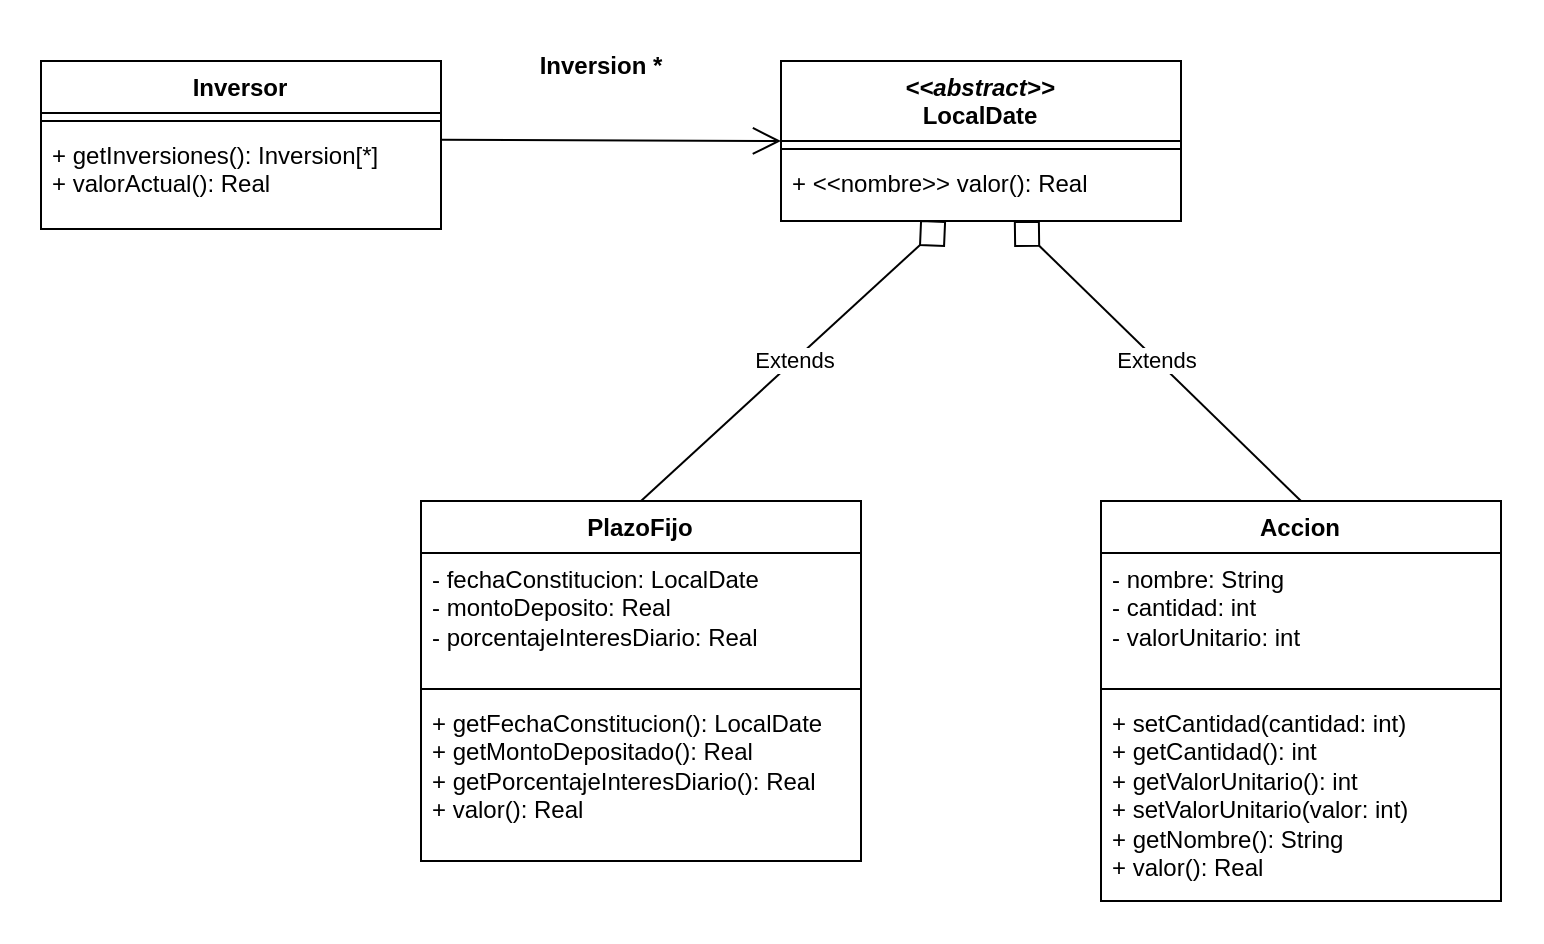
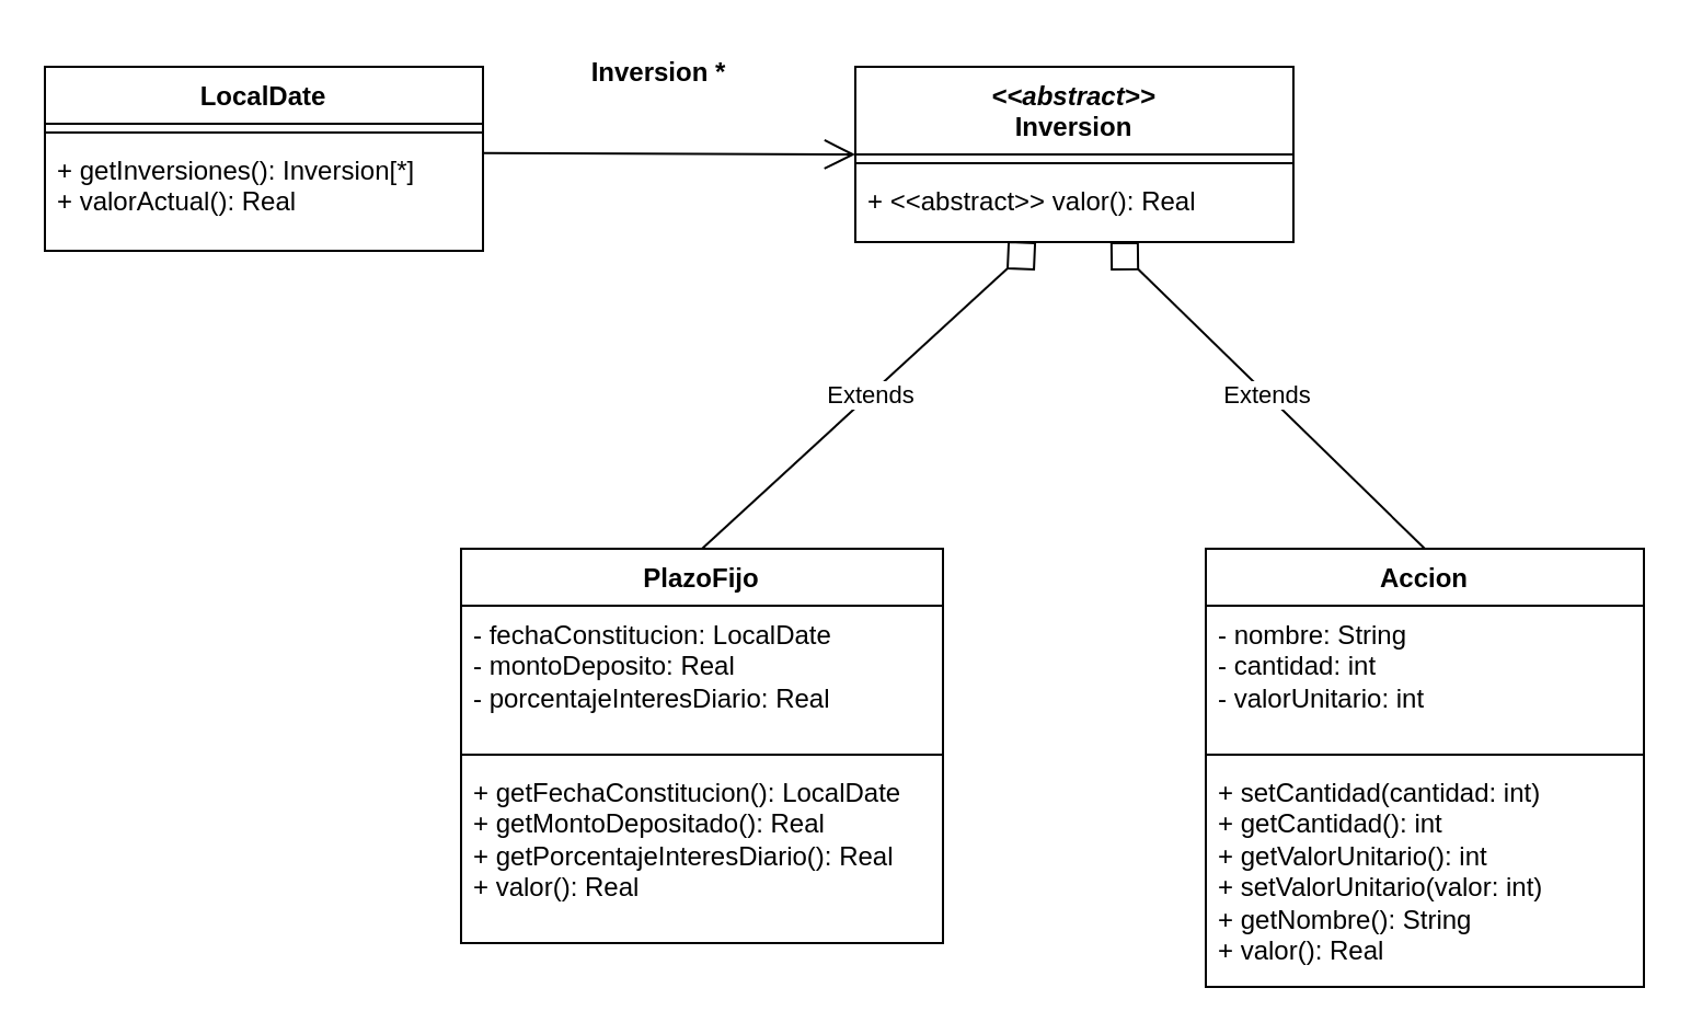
  <mxCell id="0" />
  <mxCell id="1" parent="0" />
- <mxCell id="2" value="Inversor" style="swimlane;fontStyle=1;align=center;verticalAlign=top;childLayout=stackLayout;horizontal=1;startSize=26;horizontalStack=0;resizeParent=1;resizeParentMax=0;resizeLast=0;collapsible=1;marginBottom=0;whiteSpace=wrap;html=1;" parent="1" vertex="1"><mxGeometry x="20" y="30" width="200" height="84" as="geometry" /></mxCell>
+ <mxCell id="2" value="LocalDate" style="swimlane;fontStyle=1;align=center;verticalAlign=top;childLayout=stackLayout;horizontal=1;startSize=26;horizontalStack=0;resizeParent=1;resizeParentMax=0;resizeLast=0;collapsible=1;marginBottom=0;whiteSpace=wrap;html=1;" parent="1" vertex="1"><mxGeometry x="20" y="30" width="200" height="84" as="geometry" /></mxCell>
  <mxCell id="3" value="" style="line;strokeWidth=1;fillColor=none;align=left;verticalAlign=middle;spacingTop=-1;spacingLeft=3;spacingRight=3;rotatable=0;labelPosition=right;points=[];portConstraint=eastwest;strokeColor=inherit;" parent="2" vertex="1"><mxGeometry y="26" width="200" height="8" as="geometry" /></mxCell>
  <mxCell id="4" value="+ getInversiones(): Inversion[*]&lt;br&gt;+ valorActual(): Real" style="text;strokeColor=none;fillColor=none;align=left;verticalAlign=top;spacingLeft=4;spacingRight=4;overflow=hidden;rotatable=0;points=[[0,0.5],[1,0.5]];portConstraint=eastwest;whiteSpace=wrap;html=1;" parent="2" vertex="1"><mxGeometry y="34" width="200" height="50" as="geometry" /></mxCell>
- <mxCell id="5" value="&lt;i&gt;&amp;lt;&amp;lt;abstract&amp;gt;&amp;gt;&lt;/i&gt;&lt;br&gt;LocalDate" style="swimlane;fontStyle=1;align=center;verticalAlign=top;childLayout=stackLayout;horizontal=1;startSize=40;horizontalStack=0;resizeParent=1;resizeParentMax=0;resizeLast=0;collapsible=1;marginBottom=0;whiteSpace=wrap;html=1;" parent="1" vertex="1"><mxGeometry x="390" y="30" width="200" height="80" as="geometry" /></mxCell>
+ <mxCell id="5" value="&lt;i&gt;&amp;lt;&amp;lt;abstract&amp;gt;&amp;gt;&lt;/i&gt;&lt;br&gt;Inversion" style="swimlane;fontStyle=1;align=center;verticalAlign=top;childLayout=stackLayout;horizontal=1;startSize=40;horizontalStack=0;resizeParent=1;resizeParentMax=0;resizeLast=0;collapsible=1;marginBottom=0;whiteSpace=wrap;html=1;" parent="1" vertex="1"><mxGeometry x="390" y="30" width="200" height="80" as="geometry" /></mxCell>
  <mxCell id="6" value="" style="line;strokeWidth=1;fillColor=none;align=left;verticalAlign=middle;spacingTop=-1;spacingLeft=3;spacingRight=3;rotatable=0;labelPosition=right;points=[];portConstraint=eastwest;strokeColor=inherit;" parent="5" vertex="1"><mxGeometry y="40" width="200" height="8" as="geometry" /></mxCell>
- <mxCell id="7" value="+ &amp;lt;&amp;lt;nombre&amp;gt;&amp;gt; valor(): Real" style="text;strokeColor=none;fillColor=none;align=left;verticalAlign=top;spacingLeft=4;spacingRight=4;overflow=hidden;rotatable=0;points=[[0,0.5],[1,0.5]];portConstraint=eastwest;whiteSpace=wrap;html=1;" parent="5" vertex="1"><mxGeometry y="48" width="200" height="32" as="geometry" /></mxCell>
+ <mxCell id="7" value="+ &amp;lt;&amp;lt;abstract&amp;gt;&amp;gt; valor(): Real" style="text;strokeColor=none;fillColor=none;align=left;verticalAlign=top;spacingLeft=4;spacingRight=4;overflow=hidden;rotatable=0;points=[[0,0.5],[1,0.5]];portConstraint=eastwest;whiteSpace=wrap;html=1;" parent="5" vertex="1"><mxGeometry y="48" width="200" height="32" as="geometry" /></mxCell>
  <mxCell id="8" value="PlazoFijo" style="swimlane;fontStyle=1;align=center;verticalAlign=top;childLayout=stackLayout;horizontal=1;startSize=26;horizontalStack=0;resizeParent=1;resizeParentMax=0;resizeLast=0;collapsible=1;marginBottom=0;whiteSpace=wrap;html=1;" parent="1" vertex="1"><mxGeometry x="210" y="250" width="220" height="180" as="geometry" /></mxCell>
  <mxCell id="9" value="- fechaConstitucion: LocalDate&lt;br&gt;- montoDeposito: Real&lt;br&gt;- porcentajeInteresDiario: Real" style="text;strokeColor=none;fillColor=none;align=left;verticalAlign=top;spacingLeft=4;spacingRight=4;overflow=hidden;rotatable=0;points=[[0,0.5],[1,0.5]];portConstraint=eastwest;whiteSpace=wrap;html=1;" parent="8" vertex="1"><mxGeometry y="26" width="220" height="64" as="geometry" /></mxCell>
  <mxCell id="10" value="" style="line;strokeWidth=1;fillColor=none;align=left;verticalAlign=middle;spacingTop=-1;spacingLeft=3;spacingRight=3;rotatable=0;labelPosition=right;points=[];portConstraint=eastwest;strokeColor=inherit;" parent="8" vertex="1"><mxGeometry y="90" width="220" height="8" as="geometry" /></mxCell>
  <mxCell id="11" value="+ getFechaConstitucion(): LocalDate&lt;br&gt;+ getMontoDepositado(): Real&lt;br&gt;+ getPorcentajeInteresDiario(): Real&lt;br&gt;+ valor(): Real" style="text;strokeColor=none;fillColor=none;align=left;verticalAlign=top;spacingLeft=4;spacingRight=4;overflow=hidden;rotatable=0;points=[[0,0.5],[1,0.5]];portConstraint=eastwest;whiteSpace=wrap;html=1;" parent="8" vertex="1"><mxGeometry y="98" width="220" height="82" as="geometry" /></mxCell>
  <mxCell id="12" value="Accion" style="swimlane;fontStyle=1;align=center;verticalAlign=top;childLayout=stackLayout;horizontal=1;startSize=26;horizontalStack=0;resizeParent=1;resizeParentMax=0;resizeLast=0;collapsible=1;marginBottom=0;whiteSpace=wrap;html=1;" parent="1" vertex="1"><mxGeometry x="550" y="250" width="200" height="200" as="geometry" /></mxCell>
  <mxCell id="13" value="- nombre: String&lt;br&gt;- cantidad: int&lt;br&gt;- valorUnitario: int" style="text;strokeColor=none;fillColor=none;align=left;verticalAlign=top;spacingLeft=4;spacingRight=4;overflow=hidden;rotatable=0;points=[[0,0.5],[1,0.5]];portConstraint=eastwest;whiteSpace=wrap;html=1;" parent="12" vertex="1"><mxGeometry y="26" width="200" height="64" as="geometry" /></mxCell>
  <mxCell id="14" value="" style="line;strokeWidth=1;fillColor=none;align=left;verticalAlign=middle;spacingTop=-1;spacingLeft=3;spacingRight=3;rotatable=0;labelPosition=right;points=[];portConstraint=eastwest;strokeColor=inherit;" parent="12" vertex="1"><mxGeometry y="90" width="200" height="8" as="geometry" /></mxCell>
  <mxCell id="15" value="+ setCantidad(cantidad: int)&lt;br&gt;+ getCantidad(): int&lt;br&gt;+ getValorUnitario(): int&lt;br&gt;+ setValorUnitario(valor: int)&lt;br&gt;+ getNombre(): String&lt;br&gt;+ valor(): Real" style="text;strokeColor=none;fillColor=none;align=left;verticalAlign=top;spacingLeft=4;spacingRight=4;overflow=hidden;rotatable=0;points=[[0,0.5],[1,0.5]];portConstraint=eastwest;whiteSpace=wrap;html=1;" parent="12" vertex="1"><mxGeometry y="98" width="200" height="102" as="geometry" /></mxCell>
  <mxCell id="16" value="" style="endArrow=open;endFill=1;endSize=12;html=1;rounded=0;entryX=0;entryY=0.5;entryDx=0;entryDy=0;" parent="1" target="5" edge="1"><mxGeometry width="160" relative="1" as="geometry"><mxPoint x="220" y="69.37" as="sourcePoint" /><mxPoint x="420" y="90" as="targetPoint" /></mxGeometry></mxCell>
  <mxCell id="17" value="Inversion *" style="text;align=center;fontStyle=1;verticalAlign=middle;spacingLeft=3;spacingRight=3;strokeColor=none;rotatable=0;points=[[0,0.5],[1,0.5]];portConstraint=eastwest;html=1;" parent="1" vertex="1"><mxGeometry x="260" y="20" width="80" height="26" as="geometry" /></mxCell>
  <mxCell id="18" value="Extends" style="endArrow=diamond;endSize=16;endFill=0;html=1;rounded=0;exitX=0.5;exitY=0;exitDx=0;exitDy=0;" parent="1" source="8" target="7" edge="1"><mxGeometry width="160" relative="1" as="geometry"><mxPoint x="440" y="320" as="sourcePoint" /><mxPoint x="600" y="320" as="targetPoint" /></mxGeometry></mxCell>
  <mxCell id="19" value="Extends" style="endArrow=diamond;endSize=16;endFill=0;html=1;rounded=0;exitX=0.5;exitY=0;exitDx=0;exitDy=0;" parent="1" source="12" target="7" edge="1"><mxGeometry width="160" relative="1" as="geometry"><mxPoint x="440" y="320" as="sourcePoint" /><mxPoint x="600" y="320" as="targetPoint" /></mxGeometry></mxCell>
